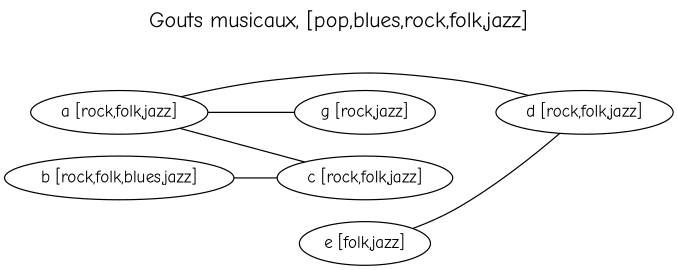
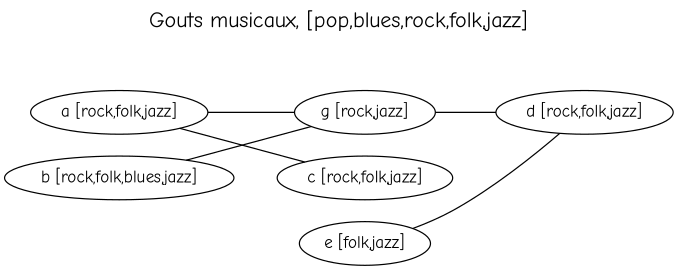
  graph {
    fontname="Comic Neue"
    fontsize=18
    label="Gouts musicaux, [pop,blues,rock,folk,jazz]"
    labelloc=top
    rankdir=LR
    node [fontname="Comic Neue"]
    edge [fontname="Comic Neue"]
    n1 [label="a [rock,folk,jazz]"]
    n2 [label="c [rock,folk,jazz]"]
    n3 [label="d [rock,folk,jazz]"]
    n4 [label="g [rock,jazz]"]
    n5 [label="b [rock,folk,blues,jazz]"]
    n6 [label="e [folk,jazz]"]
    n1 -- n2
-   n1 -- n3
+   n4 -- n3
    n1 -- n4
-   n5 -- n2
+   n5 -- n4
    n6 -- n3
  }
